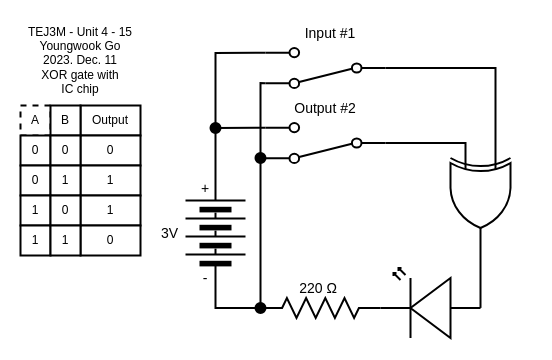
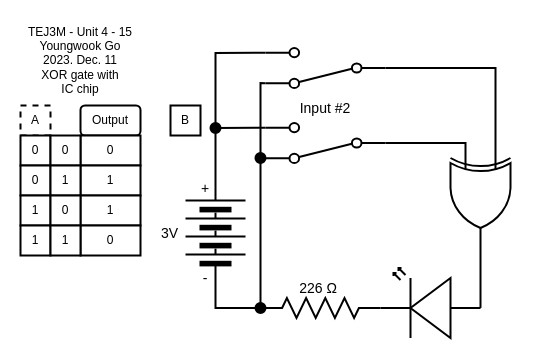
  <mxCell id="0" />
  <mxCell id="1" parent="0" />
  <mxCell id="2" value="&lt;div style=&quot;font-size: 12px;&quot;&gt;TEJ3M - Unit 4 - 15&lt;/div&gt;&lt;div style=&quot;font-size: 12px;&quot;&gt;Youngwook Go&lt;/div&gt;&lt;div style=&quot;font-size: 12px;&quot;&gt;2023. Dec. 11&lt;/div&gt;&lt;div style=&quot;font-size: 12px;&quot;&gt;&lt;span style=&quot;background-color: initial;&quot;&gt;XOR gate with&lt;/span&gt;&lt;/div&gt;&lt;div style=&quot;&quot;&gt;&lt;span style=&quot;background-color: initial;&quot;&gt;IC chip&lt;/span&gt;&lt;/div&gt;" style="text;html=1;strokeColor=none;fillColor=none;align=center;verticalAlign=middle;whiteSpace=wrap;rounded=0;strokeWidth=2;fontSize=12;" parent="1" vertex="1"><mxGeometry x="20" y="20" width="120" height="80" as="geometry" /></mxCell>
  <mxCell id="3" value="A" style="rounded=0;whiteSpace=wrap;html=1;strokeWidth=2;glass=0;dashed=1;" parent="1" vertex="1"><mxGeometry x="20" y="105" width="30" height="30" as="geometry" /></mxCell>
- <mxCell id="4" value="Output" style="rounded=0;whiteSpace=wrap;html=1;strokeWidth=2;glass=0;" parent="1" vertex="1"><mxGeometry x="80" y="105" width="60" height="30" as="geometry" /></mxCell>
+ <mxCell id="4" value="Output" style="whiteSpace=wrap;html=1;strokeWidth=2;glass=0;rounded=1;" parent="1" vertex="1"><mxGeometry x="80" y="105" width="60" height="30" as="geometry" /></mxCell>
  <mxCell id="5" value="0" style="rounded=0;whiteSpace=wrap;html=1;strokeWidth=2;glass=0;" parent="1" vertex="1"><mxGeometry x="20" y="135" width="30" height="30" as="geometry" /></mxCell>
  <mxCell id="6" value="0" style="rounded=0;whiteSpace=wrap;html=1;strokeWidth=2;glass=0;" parent="1" vertex="1"><mxGeometry x="20" y="165" width="30" height="30" as="geometry" /></mxCell>
  <mxCell id="7" value="0" style="rounded=0;whiteSpace=wrap;html=1;strokeWidth=2;glass=0;" parent="1" vertex="1"><mxGeometry x="80" y="135" width="60" height="30" as="geometry" /></mxCell>
  <mxCell id="8" value="1" style="rounded=0;whiteSpace=wrap;html=1;strokeWidth=2;glass=0;" parent="1" vertex="1"><mxGeometry x="80" y="165" width="60" height="30" as="geometry" /></mxCell>
  <mxCell id="9" style="edgeStyle=none;html=1;exitX=1;exitY=0.5;exitDx=0;exitDy=0;entryX=1;entryY=0.88;entryDx=0;entryDy=0;strokeWidth=2;rounded=0;endArrow=none;endFill=0;" parent="1" source="10" target="26" edge="1"><mxGeometry relative="1" as="geometry"><Array as="points"><mxPoint x="215" y="52.5" /></Array></mxGeometry></mxCell>
  <mxCell id="10" value="" style="pointerEvents=1;verticalLabelPosition=bottom;shadow=0;dashed=0;align=center;html=1;verticalAlign=top;shape=mxgraph.electrical.miscellaneous.batteryStack;rotation=-90;strokeWidth=2;" parent="1" vertex="1"><mxGeometry x="165" y="202.5" width="100" height="60" as="geometry" /></mxCell>
  <mxCell id="11" style="edgeStyle=none;shape=connector;rounded=0;html=1;exitX=1;exitY=0.12;exitDx=0;exitDy=0;entryX=1;entryY=0.5;entryDx=0;entryDy=0;labelBackgroundColor=default;strokeColor=default;strokeWidth=2;fontFamily=Helvetica;fontSize=11;fontColor=default;endArrow=none;endFill=0;" parent="1" source="12" target="29" edge="1"><mxGeometry relative="1" as="geometry" /></mxCell>
  <mxCell id="12" value="" style="shape=mxgraph.electrical.electro-mechanical.twoWaySwitch;elSwitchState=2;strokeWidth=2;rotation=-180;" parent="1" vertex="1"><mxGeometry x="265" y="122.5" width="120" height="40" as="geometry" /></mxCell>
  <mxCell id="13" style="edgeStyle=none;html=1;exitX=0;exitY=0.57;exitDx=0;exitDy=0;exitPerimeter=0;endArrow=none;endFill=0;strokeWidth=2;" edge="1" parent="1" source="14" target="40"><mxGeometry relative="1" as="geometry" /></mxCell>
  <mxCell id="14" value="" style="verticalLabelPosition=bottom;shadow=0;dashed=0;align=center;html=1;verticalAlign=top;shape=mxgraph.electrical.opto_electronics.led_2;pointerEvents=1;flipH=1;strokeWidth=2;" parent="1" vertex="1"><mxGeometry x="380" y="267.5" width="100" height="70" as="geometry" /></mxCell>
  <mxCell id="15" style="edgeStyle=none;rounded=0;html=1;exitX=0;exitY=0.5;exitDx=0;exitDy=0;exitPerimeter=0;entryX=1;entryY=0.75;entryDx=0;entryDy=0;strokeWidth=2;endArrow=none;endFill=0;" parent="1" source="16" target="21" edge="1"><mxGeometry relative="1" as="geometry"><mxPoint x="195" y="232.5" as="targetPoint" /><Array as="points"><mxPoint x="215" y="307.5" /></Array></mxGeometry></mxCell>
  <mxCell id="16" value="" style="pointerEvents=1;verticalLabelPosition=bottom;shadow=0;dashed=0;align=center;html=1;verticalAlign=top;shape=mxgraph.electrical.resistors.resistor_2;strokeWidth=2;" parent="1" vertex="1"><mxGeometry x="260" y="297.5" width="120" height="20" as="geometry" /></mxCell>
  <mxCell id="17" value="&lt;span style=&quot;color: rgba(0, 0, 0, 0); font-family: monospace; font-size: 0px; text-align: start;&quot;&gt;%3CmxGraphModel%3E%3Croot%3E%3CmxCell%20id%3D%220%22%2F%3E%3CmxCell%20id%3D%221%22%20parent%3D%220%22%2F%3E%3CmxCell%20id%3D%222%22%20value%3D%22%22%20style%3D%22pointerEvents%3D1%3BverticalLabelPosition%3Dbottom%3Bshadow%3D0%3Bdashed%3D0%3Balign%3Dcenter%3Bhtml%3D1%3BverticalAlign%3Dtop%3Bshape%3Dmxgraph.electrical.resistors.resistor_2%3BstrokeWidth%3D2%3B%22%20vertex%3D%221%22%20parent%3D%221%22%3E%3CmxGeometry%20x%3D%22440%22%20y%3D%22535%22%20width%3D%22120%22%20height%3D%2220%22%20as%3D%22geometry%22%2F%3E%3C%2FmxCell%3E%3C%2Froot%3E%3C%2FmxGraphModel%3E&lt;/span&gt;&lt;span style=&quot;color: rgba(0, 0, 0, 0); font-family: monospace; font-size: 0px; text-align: start;&quot;&gt;%3CmxGraphModel%3E%3Croot%3E%3CmxCell%20id%3D%220%22%2F%3E%3CmxCell%20id%3D%221%22%20parent%3D%220%22%2F%3E%3CmxCell%20id%3D%222%22%20value%3D%22%22%20style%3D%22pointerEvents%3D1%3BverticalLabelPosition%3Dbottom%3Bshadow%3D0%3Bdashed%3D0%3Balign%3Dcenter%3Bhtml%3D1%3BverticalAlign%3Dtop%3Bshape%3Dmxgraph.electrical.resistors.resistor_2%3BstrokeWidth%3D2%3B%22%20vertex%3D%221%22%20parent%3D%221%22%3E%3CmxGeometry%20x%3D%22440%22%20y%3D%22535%22%20width%3D%22120%22%20height%3D%2220%22%20as%3D%22geometry%22%2F%3E%3C%2FmxCell%3E%3C%2Froot%3E%3C%2FmxGraphModel%3E&lt;/span&gt;" style="ellipse;whiteSpace=wrap;html=1;aspect=fixed;strokeWidth=2;fillColor=#000000;" parent="1" vertex="1"><mxGeometry x="255" y="302.5" width="10" height="10" as="geometry" /></mxCell>
- <mxCell id="18" value="Output #2" style="text;html=1;strokeColor=none;fillColor=none;align=center;verticalAlign=middle;whiteSpace=wrap;rounded=0;strokeWidth=2;fontSize=14;" parent="1" vertex="1"><mxGeometry x="265" y="97.5" width="120" height="20" as="geometry" /></mxCell>
- <mxCell id="19" value="&lt;span style=&quot;font-size: 14px;&quot;&gt;220&amp;nbsp;Ω&lt;/span&gt;&amp;nbsp;" style="text;html=1;strokeColor=none;fillColor=none;align=center;verticalAlign=middle;whiteSpace=wrap;rounded=0;strokeWidth=2;fontSize=14;" parent="1" vertex="1"><mxGeometry x="260" y="277.5" width="120" height="20" as="geometry" /></mxCell>
+ <mxCell id="18" value="Input #2" style="text;html=1;strokeColor=none;fillColor=none;align=center;verticalAlign=middle;whiteSpace=wrap;rounded=0;strokeWidth=2;fontSize=14;" parent="1" vertex="1"><mxGeometry x="265" y="97.5" width="120" height="20" as="geometry" /></mxCell>
+ <mxCell id="19" value="&lt;span style=&quot;font-size: 14px;&quot;&gt;226&amp;nbsp;Ω&lt;/span&gt;&amp;nbsp;" style="text;html=1;strokeColor=none;fillColor=none;align=center;verticalAlign=middle;whiteSpace=wrap;rounded=0;strokeWidth=2;fontSize=14;" parent="1" vertex="1"><mxGeometry x="260" y="277.5" width="120" height="20" as="geometry" /></mxCell>
  <mxCell id="20" value="+" style="text;html=1;strokeColor=none;fillColor=none;align=center;verticalAlign=middle;whiteSpace=wrap;rounded=0;strokeWidth=2;fontSize=14;" parent="1" vertex="1"><mxGeometry x="195" y="177.5" width="20" height="20" as="geometry" /></mxCell>
  <mxCell id="21" value="-" style="text;html=1;strokeColor=none;fillColor=none;align=center;verticalAlign=middle;whiteSpace=wrap;rounded=0;strokeWidth=2;fontSize=14;" parent="1" vertex="1"><mxGeometry x="195" y="267.5" width="20" height="20" as="geometry" /></mxCell>
  <mxCell id="22" value="3V" style="text;html=1;strokeColor=none;fillColor=none;align=right;verticalAlign=middle;whiteSpace=wrap;rounded=0;strokeWidth=2;fontSize=14;" parent="1" vertex="1"><mxGeometry x="160" y="182.5" width="20" height="100" as="geometry" /></mxCell>
  <mxCell id="23" value="" style="edgeStyle=none;rounded=0;html=1;exitX=1;exitY=0.5;exitDx=0;exitDy=0;entryX=1;entryY=0.88;entryDx=0;entryDy=0;strokeWidth=2;endArrow=none;endFill=0;startArrow=none;" parent="1" source="28" target="12" edge="1"><mxGeometry relative="1" as="geometry"><Array as="points"><mxPoint x="215" y="127.5" /></Array><mxPoint x="215" y="182.5" as="sourcePoint" /><mxPoint x="215" y="117.5" as="targetPoint" /></mxGeometry></mxCell>
  <mxCell id="24" style="edgeStyle=none;shape=connector;rounded=0;html=1;entryX=0.5;entryY=0;entryDx=0;entryDy=0;labelBackgroundColor=default;strokeColor=default;strokeWidth=2;fontFamily=Helvetica;fontSize=11;fontColor=default;endArrow=none;endFill=0;exitX=1;exitY=0.12;exitDx=0;exitDy=0;startArrow=none;" parent="1" source="26" target="17" edge="1"><mxGeometry relative="1" as="geometry"><mxPoint x="275" y="42.5" as="sourcePoint" /><Array as="points"><mxPoint x="260" y="82.5" /></Array></mxGeometry></mxCell>
  <mxCell id="25" style="edgeStyle=none;html=1;exitX=0;exitY=0.5;exitDx=0;exitDy=0;entryX=0;entryY=0.25;entryDx=0;entryDy=0;entryPerimeter=0;strokeWidth=2;endArrow=none;endFill=0;rounded=0;" parent="1" source="26" target="40" edge="1"><mxGeometry relative="1" as="geometry"><mxPoint x="445" y="32.5" as="targetPoint" /><Array as="points"><mxPoint x="495" y="67.5" /></Array></mxGeometry></mxCell>
  <mxCell id="26" value="" style="shape=mxgraph.electrical.electro-mechanical.twoWaySwitch;elSwitchState=2;strokeWidth=2;rotation=-180;" parent="1" vertex="1"><mxGeometry x="265" y="47.5" width="120" height="40" as="geometry" /></mxCell>
- <mxCell id="27" value="Input #1" style="text;html=1;strokeColor=none;fillColor=none;align=center;verticalAlign=middle;whiteSpace=wrap;rounded=0;strokeWidth=2;fontSize=14;" parent="1" vertex="1"><mxGeometry x="270" y="22.5" width="120" height="20" as="geometry" /></mxCell>
  <mxCell id="28" value="&lt;span style=&quot;color: rgba(0, 0, 0, 0); font-family: monospace; font-size: 0px; text-align: start;&quot;&gt;%3CmxGraphModel%3E%3Croot%3E%3CmxCell%20id%3D%220%22%2F%3E%3CmxCell%20id%3D%221%22%20parent%3D%220%22%2F%3E%3CmxCell%20id%3D%222%22%20value%3D%22%22%20style%3D%22pointerEvents%3D1%3BverticalLabelPosition%3Dbottom%3Bshadow%3D0%3Bdashed%3D0%3Balign%3Dcenter%3Bhtml%3D1%3BverticalAlign%3Dtop%3Bshape%3Dmxgraph.electrical.resistors.resistor_2%3BstrokeWidth%3D2%3B%22%20vertex%3D%221%22%20parent%3D%221%22%3E%3CmxGeometry%20x%3D%22440%22%20y%3D%22535%22%20width%3D%22120%22%20height%3D%2220%22%20as%3D%22geometry%22%2F%3E%3C%2FmxCell%3E%3C%2Froot%3E%3C%2FmxGraphModel%3E&lt;/span&gt;&lt;span style=&quot;color: rgba(0, 0, 0, 0); font-family: monospace; font-size: 0px; text-align: start;&quot;&gt;%3CmxGraphModel%3E%3Croot%3E%3CmxCell%20id%3D%220%22%2F%3E%3CmxCell%20id%3D%221%22%20parent%3D%220%22%2F%3E%3CmxCell%20id%3D%222%22%20value%3D%22%22%20style%3D%22pointerEvents%3D1%3BverticalLabelPosition%3Dbottom%3Bshadow%3D0%3Bdashed%3D0%3Balign%3Dcenter%3Bhtml%3D1%3BverticalAlign%3Dtop%3Bshape%3Dmxgraph.electrical.resistors.resistor_2%3BstrokeWidth%3D2%3B%22%20vertex%3D%221%22%20parent%3D%221%22%3E%3CmxGeometry%20x%3D%22440%22%20y%3D%22535%22%20width%3D%22120%22%20height%3D%2220%22%20as%3D%22geometry%22%2F%3E%3C%2FmxCell%3E%3C%2Froot%3E%3C%2FmxGraphModel%3E&lt;/span&gt;" style="ellipse;whiteSpace=wrap;html=1;aspect=fixed;strokeWidth=2;fillColor=#000000;" parent="1" vertex="1"><mxGeometry x="210" y="122.5" width="10" height="10" as="geometry" /></mxCell>
  <mxCell id="29" value="&lt;span style=&quot;color: rgba(0, 0, 0, 0); font-family: monospace; font-size: 0px; text-align: start;&quot;&gt;%3CmxGraphModel%3E%3Croot%3E%3CmxCell%20id%3D%220%22%2F%3E%3CmxCell%20id%3D%221%22%20parent%3D%220%22%2F%3E%3CmxCell%20id%3D%222%22%20value%3D%22%22%20style%3D%22pointerEvents%3D1%3BverticalLabelPosition%3Dbottom%3Bshadow%3D0%3Bdashed%3D0%3Balign%3Dcenter%3Bhtml%3D1%3BverticalAlign%3Dtop%3Bshape%3Dmxgraph.electrical.resistors.resistor_2%3BstrokeWidth%3D2%3B%22%20vertex%3D%221%22%20parent%3D%221%22%3E%3CmxGeometry%20x%3D%22440%22%20y%3D%22535%22%20width%3D%22120%22%20height%3D%2220%22%20as%3D%22geometry%22%2F%3E%3C%2FmxCell%3E%3C%2Froot%3E%3C%2FmxGraphModel%3E&lt;/span&gt;&lt;span style=&quot;color: rgba(0, 0, 0, 0); font-family: monospace; font-size: 0px; text-align: start;&quot;&gt;%3CmxGraphModel%3E%3Croot%3E%3CmxCell%20id%3D%220%22%2F%3E%3CmxCell%20id%3D%221%22%20parent%3D%220%22%2F%3E%3CmxCell%20id%3D%222%22%20value%3D%22%22%20style%3D%22pointerEvents%3D1%3BverticalLabelPosition%3Dbottom%3Bshadow%3D0%3Bdashed%3D0%3Balign%3Dcenter%3Bhtml%3D1%3BverticalAlign%3Dtop%3Bshape%3Dmxgraph.electrical.resistors.resistor_2%3BstrokeWidth%3D2%3B%22%20vertex%3D%221%22%20parent%3D%221%22%3E%3CmxGeometry%20x%3D%22440%22%20y%3D%22535%22%20width%3D%22120%22%20height%3D%2220%22%20as%3D%22geometry%22%2F%3E%3C%2FmxCell%3E%3C%2Froot%3E%3C%2FmxGraphModel%3E&lt;/span&gt;" style="ellipse;whiteSpace=wrap;html=1;aspect=fixed;strokeWidth=2;fillColor=#000000;" parent="1" vertex="1"><mxGeometry x="255" y="152.5" width="10" height="10" as="geometry" /></mxCell>
- <mxCell id="30" value="B" style="rounded=0;whiteSpace=wrap;html=1;strokeWidth=2;glass=0;" parent="1" vertex="1"><mxGeometry x="50" y="105" width="30" height="30" as="geometry" /></mxCell>
+ <mxCell id="30" value="B" style="rounded=0;whiteSpace=wrap;html=1;strokeWidth=2;glass=0;" parent="1" vertex="1"><mxGeometry x="170" y="105" width="30" height="30" as="geometry" /></mxCell>
  <mxCell id="31" value="0" style="rounded=0;whiteSpace=wrap;html=1;strokeWidth=2;glass=0;" parent="1" vertex="1"><mxGeometry x="50" y="135" width="30" height="30" as="geometry" /></mxCell>
  <mxCell id="32" value="1" style="rounded=0;whiteSpace=wrap;html=1;strokeWidth=2;glass=0;" parent="1" vertex="1"><mxGeometry x="50" y="165" width="30" height="30" as="geometry" /></mxCell>
  <mxCell id="33" value="1" style="rounded=0;whiteSpace=wrap;html=1;strokeWidth=2;glass=0;" parent="1" vertex="1"><mxGeometry x="20" y="195" width="30" height="30" as="geometry" /></mxCell>
  <mxCell id="34" value="1" style="rounded=0;whiteSpace=wrap;html=1;strokeWidth=2;glass=0;" parent="1" vertex="1"><mxGeometry x="20" y="225" width="30" height="30" as="geometry" /></mxCell>
  <mxCell id="35" value="1" style="rounded=0;whiteSpace=wrap;html=1;strokeWidth=2;glass=0;" parent="1" vertex="1"><mxGeometry x="80" y="195" width="60" height="30" as="geometry" /></mxCell>
  <mxCell id="36" value="0" style="rounded=0;whiteSpace=wrap;html=1;strokeWidth=2;glass=0;" parent="1" vertex="1"><mxGeometry x="80" y="225" width="60" height="30" as="geometry" /></mxCell>
  <mxCell id="37" value="0" style="rounded=0;whiteSpace=wrap;html=1;strokeWidth=2;glass=0;" parent="1" vertex="1"><mxGeometry x="50" y="195" width="30" height="30" as="geometry" /></mxCell>
  <mxCell id="38" value="1" style="rounded=0;whiteSpace=wrap;html=1;strokeWidth=2;glass=0;" parent="1" vertex="1"><mxGeometry x="50" y="225" width="30" height="30" as="geometry" /></mxCell>
  <mxCell id="39" style="edgeStyle=none;html=1;entryX=0;entryY=0.75;entryDx=0;entryDy=0;entryPerimeter=0;strokeWidth=2;endArrow=none;endFill=0;rounded=0;exitX=0;exitY=0.5;exitDx=0;exitDy=0;" parent="1" source="12" target="40" edge="1"><mxGeometry relative="1" as="geometry"><mxPoint x="410" y="142.5" as="sourcePoint" /><mxPoint x="445" y="142.5" as="targetPoint" /><Array as="points"><mxPoint x="465" y="142.5" /></Array></mxGeometry></mxCell>
  <mxCell id="40" value="" style="verticalLabelPosition=bottom;shadow=0;dashed=0;align=center;html=1;verticalAlign=top;shape=mxgraph.electrical.logic_gates.logic_gate;operation=xor;strokeWidth=2;rotation=90;" vertex="1" parent="1"><mxGeometry x="430" y="167.5" width="100" height="60" as="geometry" /></mxCell>
